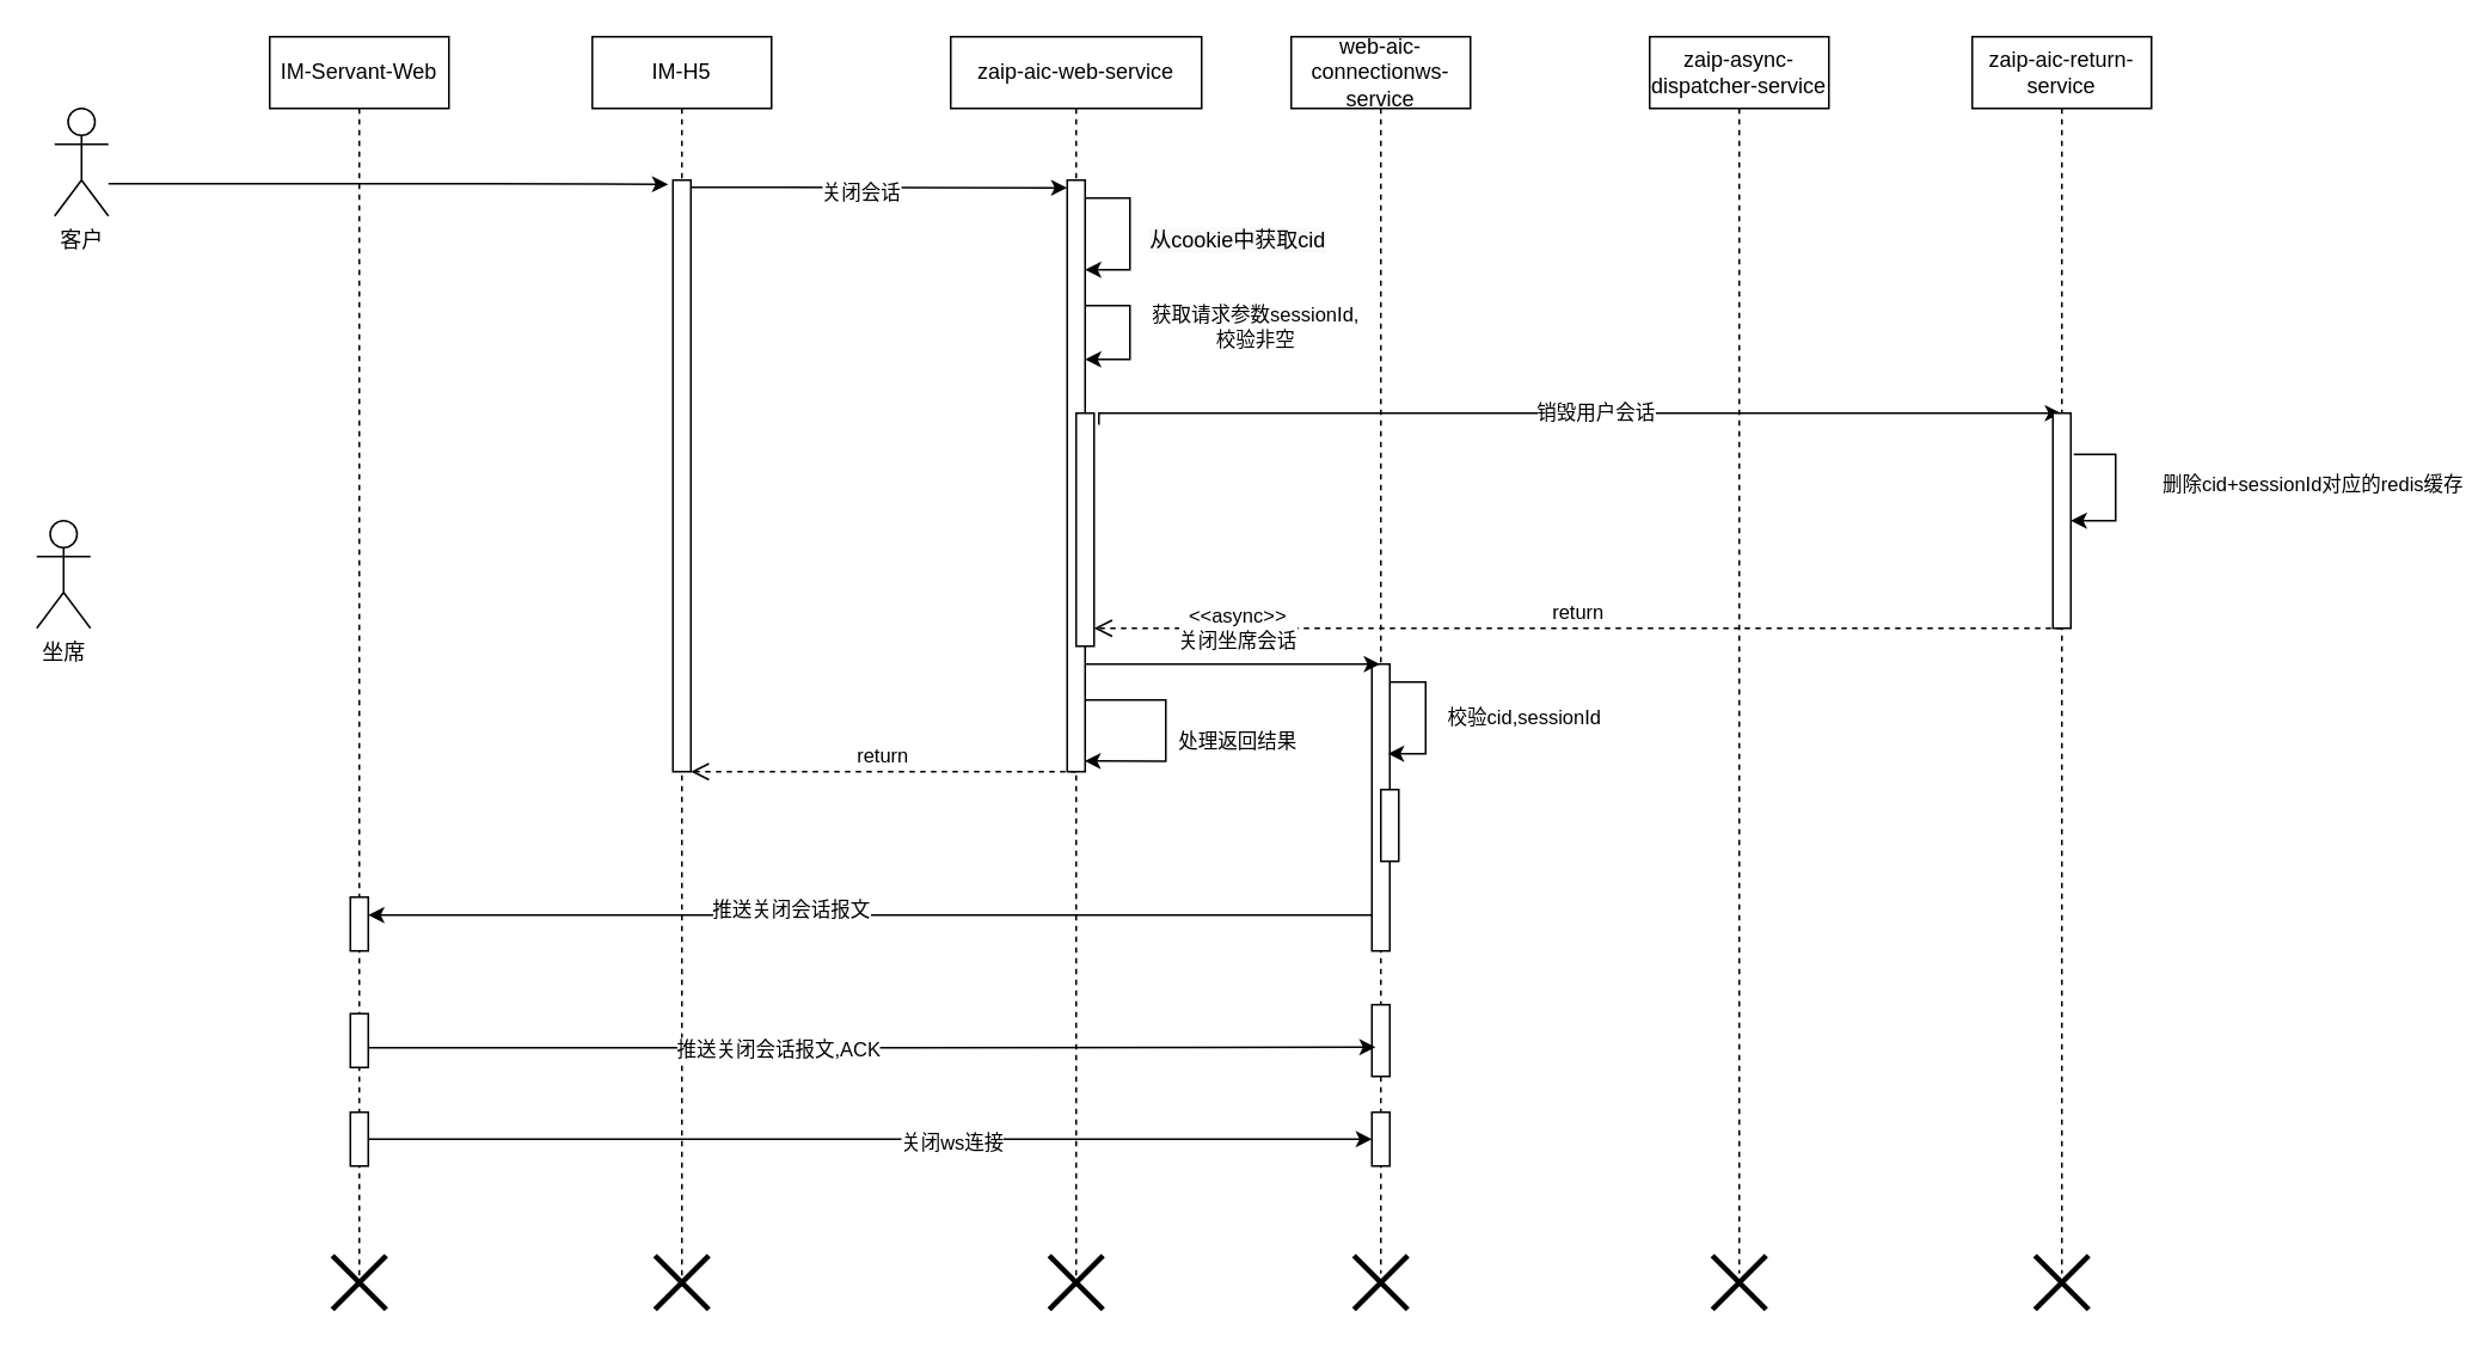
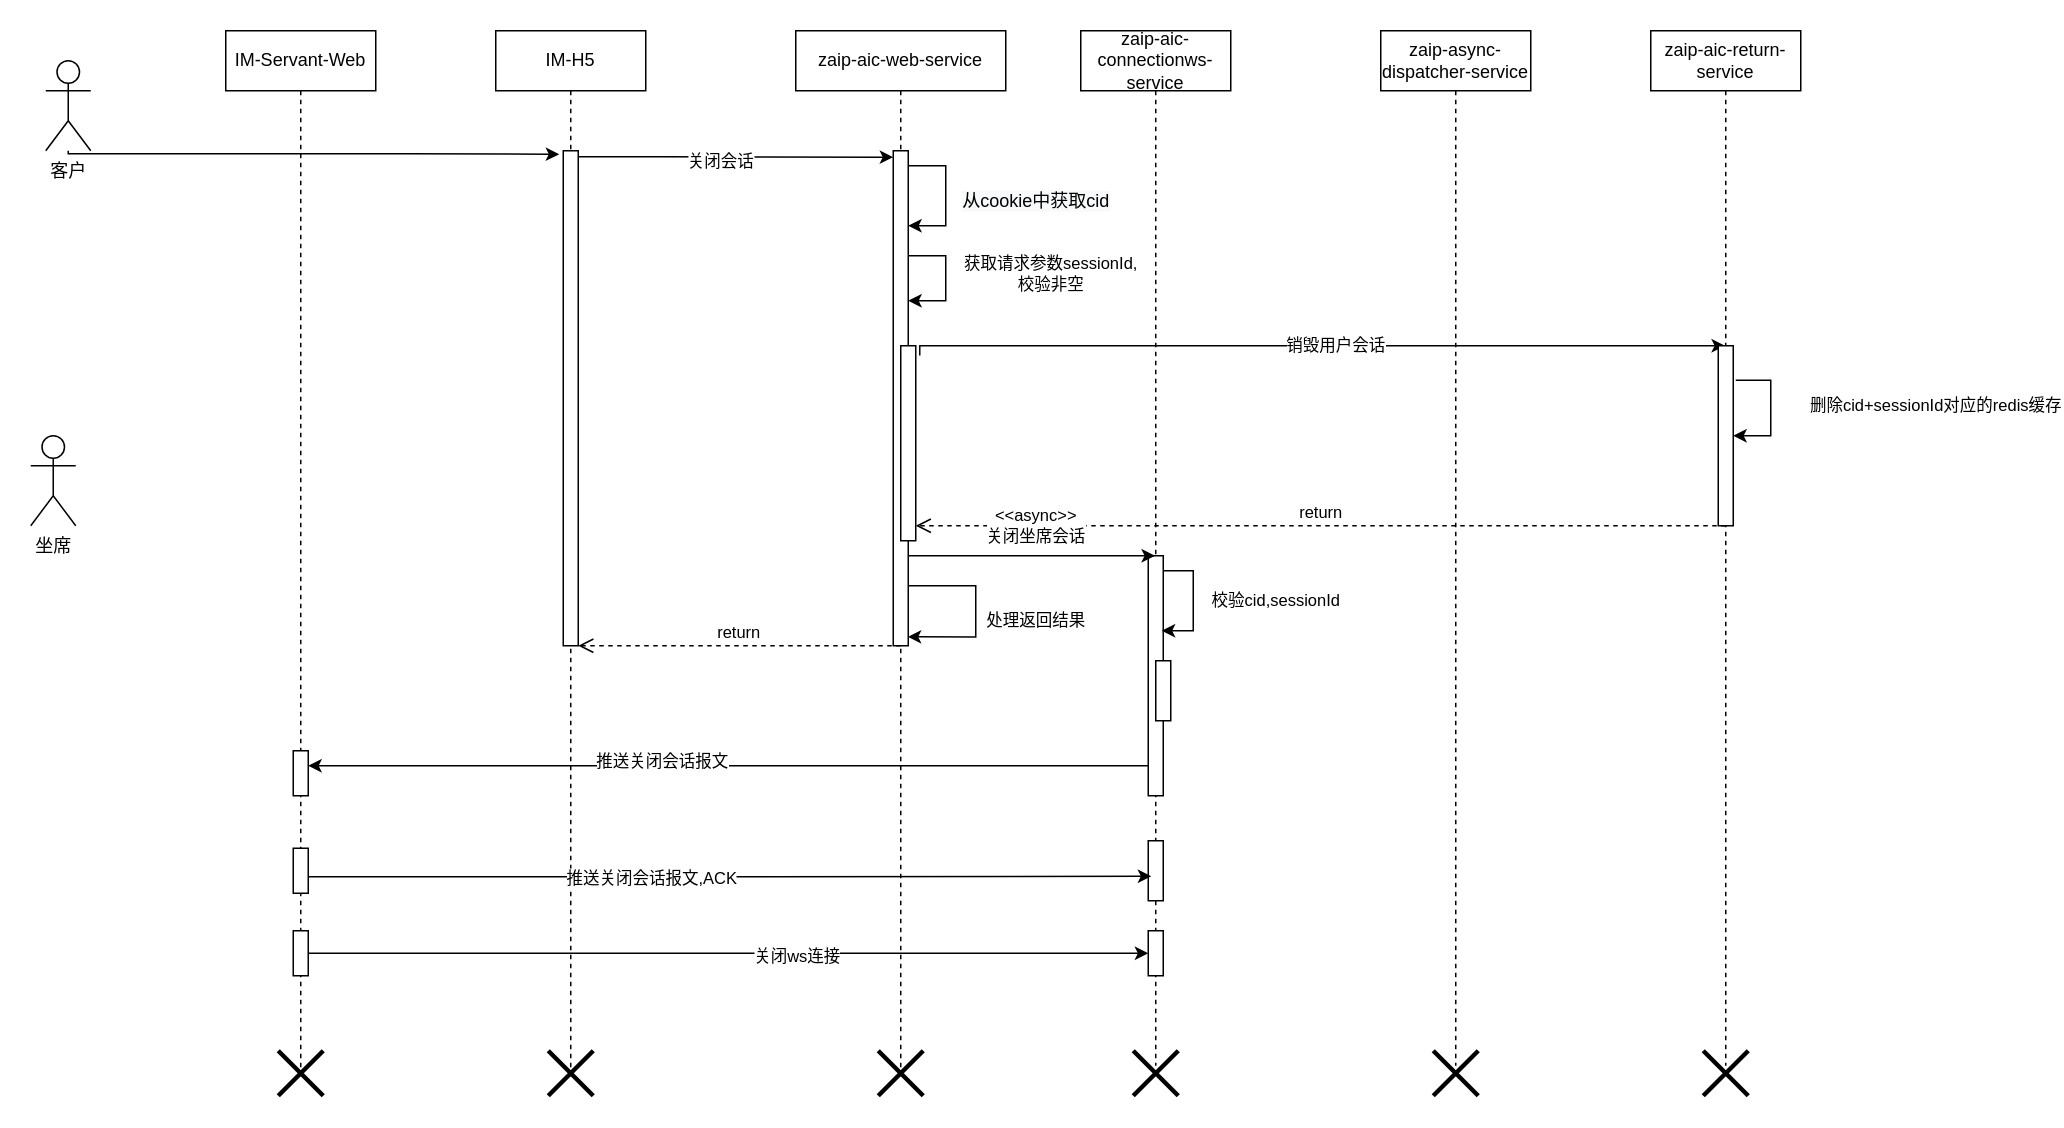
  <mxCell id="0" />
  <mxCell id="1" parent="0" />
  <mxCell id="2" value="销毁用户会话" style="edgeStyle=orthogonalEdgeStyle;rounded=0;orthogonalLoop=1;jettySize=auto;html=1;exitX=1.267;exitY=0.05;exitDx=0;exitDy=0;exitPerimeter=0;" parent="1" source="18" target="9" edge="1"><mxGeometry x="0.045" relative="1" as="geometry"><Array as="points"><mxPoint x="613" y="230" /></Array><mxPoint as="offset" /></mxGeometry></mxCell>
- <mxCell id="3" value="web-aic-connectionws-service" style="shape=umlLifeline;perimeter=lifelinePerimeter;whiteSpace=wrap;html=1;container=1;collapsible=0;recursiveResize=0;outlineConnect=0;" parent="1" vertex="1"><mxGeometry x="720" y="20" width="100" height="690" as="geometry" /></mxCell>
+ <mxCell id="3" value="zaip-aic-connectionws-service" style="shape=umlLifeline;perimeter=lifelinePerimeter;whiteSpace=wrap;html=1;container=1;collapsible=0;recursiveResize=0;outlineConnect=0;" parent="1" vertex="1"><mxGeometry x="720" y="20" width="100" height="690" as="geometry" /></mxCell>
  <mxCell id="4" value="" style="html=1;points=[];perimeter=orthogonalPerimeter;" vertex="1" parent="3"><mxGeometry x="45" y="350" width="10" height="160" as="geometry" /></mxCell>
  <mxCell id="5" value="校验cid,sessionId" style="edgeStyle=orthogonalEdgeStyle;rounded=0;orthogonalLoop=1;jettySize=auto;html=1;" edge="1" parent="3" source="4"><mxGeometry x="-0.024" y="55" relative="1" as="geometry"><mxPoint x="54" y="400" as="targetPoint" /><Array as="points"><mxPoint x="75" y="360" /><mxPoint x="75" y="400" /><mxPoint x="54" y="400" /></Array><mxPoint as="offset" /></mxGeometry></mxCell>
  <mxCell id="6" value="" style="html=1;points=[];perimeter=orthogonalPerimeter;" vertex="1" parent="3"><mxGeometry x="50" y="420" width="10" height="40" as="geometry" /></mxCell>
  <mxCell id="7" value="" style="html=1;points=[];perimeter=orthogonalPerimeter;" vertex="1" parent="3"><mxGeometry x="45" y="540" width="10" height="40" as="geometry" /></mxCell>
  <mxCell id="8" value="" style="html=1;points=[];perimeter=orthogonalPerimeter;" vertex="1" parent="3"><mxGeometry x="45" y="600" width="10" height="30" as="geometry" /></mxCell>
  <mxCell id="9" value="zaip-aic-return-service" style="shape=umlLifeline;perimeter=lifelinePerimeter;whiteSpace=wrap;html=1;container=1;collapsible=0;recursiveResize=0;outlineConnect=0;" parent="1" vertex="1"><mxGeometry x="1100" y="20" width="100" height="690" as="geometry" /></mxCell>
  <mxCell id="10" value="" style="html=1;points=[];perimeter=orthogonalPerimeter;" parent="9" vertex="1"><mxGeometry x="45" y="210" width="10" height="120" as="geometry" /></mxCell>
  <mxCell id="11" value="删除cid+sessionId对应的redis缓存" style="edgeStyle=orthogonalEdgeStyle;rounded=0;orthogonalLoop=1;jettySize=auto;html=1;exitX=1.167;exitY=0.192;exitDx=0;exitDy=0;exitPerimeter=0;" parent="9" source="10" target="10" edge="1"><mxGeometry x="-0.055" y="110" relative="1" as="geometry"><Array as="points"><mxPoint x="80" y="233" /><mxPoint x="80" y="270" /></Array><mxPoint as="offset" /></mxGeometry></mxCell>
  <mxCell id="12" value="zaip-async-dispatcher-service" style="shape=umlLifeline;perimeter=lifelinePerimeter;whiteSpace=wrap;html=1;container=1;collapsible=0;recursiveResize=0;outlineConnect=0;" parent="1" vertex="1"><mxGeometry x="920" y="20" width="100" height="690" as="geometry" /></mxCell>
  <mxCell id="13" value="zaip-aic-web-service" style="shape=umlLifeline;perimeter=lifelinePerimeter;whiteSpace=wrap;html=1;container=1;collapsible=0;recursiveResize=0;outlineConnect=0;" parent="1" vertex="1"><mxGeometry x="530" y="20" width="140" height="700" as="geometry" /></mxCell>
  <mxCell id="14" value="" style="html=1;points=[];perimeter=orthogonalPerimeter;" parent="13" vertex="1"><mxGeometry x="65" y="80" width="10" height="330" as="geometry" /></mxCell>
  <mxCell id="15" value="&#10;&lt;span style=&quot;color: rgb(0, 0, 0); font-family: Helvetica; font-size: 12px; font-style: normal; font-variant-ligatures: normal; font-variant-caps: normal; font-weight: 400; letter-spacing: normal; orphans: 2; text-align: center; text-indent: 0px; text-transform: none; widows: 2; word-spacing: 0px; -webkit-text-stroke-width: 0px; background-color: rgb(248, 249, 250); text-decoration-thickness: initial; text-decoration-style: initial; text-decoration-color: initial; float: none; display: inline !important;&quot;&gt;从cookie中获取cid&lt;/span&gt;&#10;&#10;" style="edgeStyle=orthogonalEdgeStyle;rounded=0;orthogonalLoop=1;jettySize=auto;html=1;" parent="13" source="14" target="14" edge="1"><mxGeometry x="0.222" y="60" relative="1" as="geometry"><Array as="points"><mxPoint x="100" y="90" /><mxPoint x="100" y="130" /></Array><mxPoint as="offset" /></mxGeometry></mxCell>
  <mxCell id="16" value="获取请求参数sessionId,&lt;br&gt;校验非空&lt;br&gt;" style="edgeStyle=orthogonalEdgeStyle;rounded=0;orthogonalLoop=1;jettySize=auto;html=1;" parent="13" edge="1"><mxGeometry x="-0.067" y="70" relative="1" as="geometry"><mxPoint x="75" y="150" as="sourcePoint" /><mxPoint x="75" y="180" as="targetPoint" /><Array as="points"><mxPoint x="100" y="150" /><mxPoint x="100" y="180" /></Array><mxPoint as="offset" /></mxGeometry></mxCell>
  <mxCell id="17" value="处理返回结果" style="edgeStyle=orthogonalEdgeStyle;rounded=0;orthogonalLoop=1;jettySize=auto;html=1;entryX=0.967;entryY=0.982;entryDx=0;entryDy=0;entryPerimeter=0;" parent="13" target="14" edge="1"><mxGeometry x="0.101" y="40" relative="1" as="geometry"><Array as="points"><mxPoint x="75" y="370" /><mxPoint x="120" y="370" /><mxPoint x="120" y="404" /></Array><mxPoint as="offset" /><mxPoint x="75" y="370" as="sourcePoint" /></mxGeometry></mxCell>
  <mxCell id="18" value="" style="html=1;points=[];perimeter=orthogonalPerimeter;" parent="13" vertex="1"><mxGeometry x="70" y="210" width="10" height="130" as="geometry" /></mxCell>
  <mxCell id="19" value="" style="shape=umlDestroy;whiteSpace=wrap;html=1;strokeWidth=3;" vertex="1" parent="13"><mxGeometry x="55" y="680" width="30" height="30" as="geometry" /></mxCell>
  <mxCell id="20" value="return" style="html=1;verticalAlign=bottom;endArrow=open;dashed=1;endSize=8;rounded=0;" parent="1" edge="1"><mxGeometry relative="1" as="geometry"><mxPoint x="1150" y="350" as="sourcePoint" /><mxPoint x="610" y="350" as="targetPoint" /></mxGeometry></mxCell>
  <mxCell id="21" value="return" style="html=1;verticalAlign=bottom;endArrow=open;dashed=1;endSize=8;rounded=0;" parent="1" edge="1" target="26"><mxGeometry relative="1" as="geometry"><mxPoint x="600" y="430" as="sourcePoint" /><mxPoint x="520" y="430" as="targetPoint" /></mxGeometry></mxCell>
  <mxCell id="22" value="&amp;lt;&amp;lt;async&amp;gt;&amp;gt;&lt;br&gt;关闭坐席会话" style="edgeStyle=orthogonalEdgeStyle;rounded=0;orthogonalLoop=1;jettySize=auto;html=1;" edge="1" parent="1" source="14" target="3"><mxGeometry x="0.033" y="20" relative="1" as="geometry"><mxPoint x="700" y="370" as="targetPoint" /><Array as="points"><mxPoint x="700" y="370" /><mxPoint x="700" y="370" /></Array><mxPoint as="offset" /></mxGeometry></mxCell>
  <mxCell id="23" style="edgeStyle=orthogonalEdgeStyle;rounded=0;orthogonalLoop=1;jettySize=auto;html=1;entryX=-0.267;entryY=0.007;entryDx=0;entryDy=0;entryPerimeter=0;" edge="1" parent="1" source="24" target="26"><mxGeometry relative="1" as="geometry"><Array as="points"><mxPoint x="270" y="102" /><mxPoint x="270" y="102" /></Array></mxGeometry></mxCell>
- <mxCell id="24" value="客户" style="shape=umlActor;verticalLabelPosition=bottom;verticalAlign=top;html=1;" vertex="1" parent="1"><mxGeometry x="30" y="60" width="30" height="60" as="geometry" /></mxCell>
+ <mxCell id="24" value="客户" style="shape=umlActor;verticalLabelPosition=bottom;verticalAlign=top;html=1;" vertex="1" parent="1"><mxGeometry x="30" y="40" width="30" height="60" as="geometry" /></mxCell>
  <mxCell id="25" value="IM-H5" style="shape=umlLifeline;perimeter=lifelinePerimeter;whiteSpace=wrap;html=1;container=1;collapsible=0;recursiveResize=0;outlineConnect=0;" vertex="1" parent="1"><mxGeometry x="330" y="20" width="100" height="700" as="geometry" /></mxCell>
  <mxCell id="26" value="" style="html=1;points=[];perimeter=orthogonalPerimeter;" vertex="1" parent="25"><mxGeometry x="45" y="80" width="10" height="330" as="geometry" /></mxCell>
  <mxCell id="27" value="" style="shape=umlDestroy;whiteSpace=wrap;html=1;strokeWidth=3;" vertex="1" parent="25"><mxGeometry x="35" y="680" width="30" height="30" as="geometry" /></mxCell>
  <mxCell id="28" style="edgeStyle=orthogonalEdgeStyle;rounded=0;orthogonalLoop=1;jettySize=auto;html=1;entryX=0;entryY=0.013;entryDx=0;entryDy=0;entryPerimeter=0;" edge="1" parent="1" source="26" target="14"><mxGeometry relative="1" as="geometry"><Array as="points"><mxPoint x="440" y="104" /><mxPoint x="440" y="104" /></Array></mxGeometry></mxCell>
  <mxCell id="29" value="关闭会话" style="edgeLabel;html=1;align=center;verticalAlign=middle;resizable=0;points=[];" vertex="1" connectable="0" parent="28"><mxGeometry x="-0.2" y="-2" relative="1" as="geometry"><mxPoint x="11" as="offset" /></mxGeometry></mxCell>
  <mxCell id="30" style="edgeStyle=orthogonalEdgeStyle;rounded=0;orthogonalLoop=1;jettySize=auto;html=1;" edge="1" parent="1" source="4" target="41"><mxGeometry relative="1" as="geometry"><Array as="points"><mxPoint x="650" y="510" /><mxPoint x="650" y="510" /></Array></mxGeometry></mxCell>
  <mxCell id="31" value="推送关闭会话报文" style="edgeLabel;html=1;align=center;verticalAlign=middle;resizable=0;points=[];" vertex="1" connectable="0" parent="30"><mxGeometry x="0.161" y="-4" relative="1" as="geometry"><mxPoint as="offset" /></mxGeometry></mxCell>
  <mxCell id="32" style="edgeStyle=orthogonalEdgeStyle;rounded=0;orthogonalLoop=1;jettySize=auto;html=1;entryX=0.2;entryY=0.592;entryDx=0;entryDy=0;entryPerimeter=0;" edge="1" parent="1" source="42" target="7"><mxGeometry relative="1" as="geometry"><Array as="points"><mxPoint x="480" y="584" /><mxPoint x="480" y="584" /></Array></mxGeometry></mxCell>
  <mxCell id="33" value="推送关闭会话报文,ACK" style="edgeLabel;html=1;align=center;verticalAlign=middle;resizable=0;points=[];" vertex="1" connectable="0" parent="32"><mxGeometry x="-0.187" relative="1" as="geometry"><mxPoint as="offset" /></mxGeometry></mxCell>
  <mxCell id="34" style="edgeStyle=orthogonalEdgeStyle;rounded=0;orthogonalLoop=1;jettySize=auto;html=1;" edge="1" parent="1" source="43" target="8"><mxGeometry relative="1" as="geometry" /></mxCell>
  <mxCell id="35" value="关闭ws连接" style="edgeLabel;html=1;align=center;verticalAlign=middle;resizable=0;points=[];" vertex="1" connectable="0" parent="34"><mxGeometry x="0.161" y="-1" relative="1" as="geometry"><mxPoint as="offset" /></mxGeometry></mxCell>
  <mxCell id="36" value="" style="shape=umlDestroy;whiteSpace=wrap;html=1;strokeWidth=3;" vertex="1" parent="1"><mxGeometry x="755" y="700" width="30" height="30" as="geometry" /></mxCell>
  <mxCell id="37" value="" style="shape=umlDestroy;whiteSpace=wrap;html=1;strokeWidth=3;" vertex="1" parent="1"><mxGeometry x="955" y="700" width="30" height="30" as="geometry" /></mxCell>
  <mxCell id="38" value="" style="shape=umlDestroy;whiteSpace=wrap;html=1;strokeWidth=3;" vertex="1" parent="1"><mxGeometry x="1135" y="700" width="30" height="30" as="geometry" /></mxCell>
  <mxCell id="39" value="坐席" style="shape=umlActor;verticalLabelPosition=bottom;verticalAlign=top;html=1;" vertex="1" parent="1"><mxGeometry x="20" y="290" width="30" height="60" as="geometry" /></mxCell>
  <mxCell id="40" value="IM-Servant-Web" style="shape=umlLifeline;perimeter=lifelinePerimeter;whiteSpace=wrap;html=1;container=1;collapsible=0;recursiveResize=0;outlineConnect=0;" vertex="1" parent="1"><mxGeometry x="150" y="20" width="100" height="700" as="geometry" /></mxCell>
  <mxCell id="41" value="" style="html=1;points=[];perimeter=orthogonalPerimeter;" vertex="1" parent="40"><mxGeometry x="45" y="480" width="10" height="30" as="geometry" /></mxCell>
  <mxCell id="42" value="" style="html=1;points=[];perimeter=orthogonalPerimeter;" vertex="1" parent="40"><mxGeometry x="45" y="545" width="10" height="30" as="geometry" /></mxCell>
  <mxCell id="43" value="" style="html=1;points=[];perimeter=orthogonalPerimeter;" vertex="1" parent="40"><mxGeometry x="45" y="600" width="10" height="30" as="geometry" /></mxCell>
  <mxCell id="44" value="" style="shape=umlDestroy;whiteSpace=wrap;html=1;strokeWidth=3;" vertex="1" parent="40"><mxGeometry x="35" y="680" width="30" height="30" as="geometry" /></mxCell>
